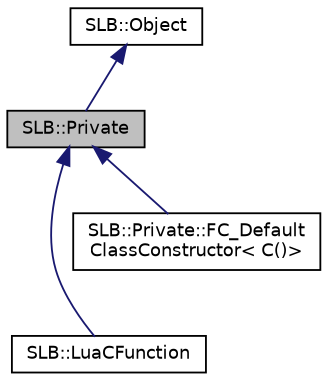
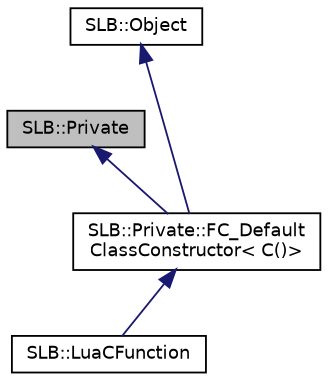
  digraph {
    node [color=black fillcolor=white fontname=Helvetica fontsize=10 shape=record style=filled]
    edge [color=midnightblue dir=back fontname=Helvetica fontsize=10 labelfontname=Helvetica labelfontsize=10 style=solid]
    n1 [fillcolor=grey75 fontcolor=black height=0.2 label="SLB::Private" width=0.4]
    n2 [height=0.2 label="SLB::LuaCFunction" width=0.4]
    n3 [height=0.2 label="SLB::Private::FC_Default\lClassConstructor\< C()\>" width=0.4]
    n4 [height=0.2 label="SLB::Object" width=0.4]
-   n1 -> n2
+   n3 -> n2
    n1 -> n3
-   n4 -> n1
+   n4 -> n3
  }
